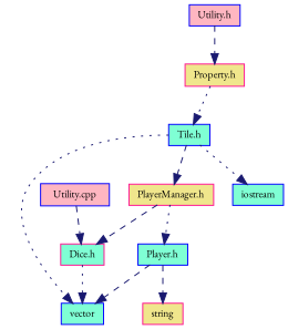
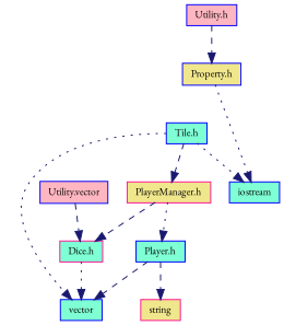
  digraph {
    fontname="EB Garamond"
    node [color=blue fillcolor=aquamarine fontname="EB Garamond" fontsize=10 shape=record style=filled]
    edge [color=midnightblue fontname="EB Garamond" fontsize=10 labelfontname=FreeSans labelfontsize=10 style=dashed]
-   n1 [fillcolor=lightpink fontcolor=black height=0.2 label="Utility.cpp" width=0.4]
+   n1 [fillcolor=lightpink fontcolor=black height=0.2 label="Utility.vector" width=0.4]
    n2 [color=deeppink height=0.2 label="Dice.h" width=0.4]
    n3 [fillcolor=lightpink height=0.2 label="Utility.h" width=0.4]
-   n4 [color=deeppink fillcolor=khaki height=0.2 label="Property.h" width=0.4]
+   n4 [fillcolor=khaki height=0.2 label="Property.h" width=0.4]
    n5 [height=0.2 label=vector width=0.4]
    n6 [height=0.2 label="Tile.h" width=0.4]
    n7 [height=0.2 label=iostream width=0.4]
    n8 [color=deeppink fillcolor=khaki height=0.2 label="PlayerManager.h" width=0.4]
    n9 [height=0.2 label="Player.h" width=0.4]
    n10 [color=deeppink fillcolor=khaki height=0.2 label=string width=0.4]
    n1 -> n2
    n2 -> n5 [style=dotted]
    n3 -> n4
-   n4 -> n6 [style=dotted]
+   n4 -> n7 [style=dotted]
    n6 -> n5 [style=dotted]
    n6 -> n7 [style=dotted]
    n6 -> n8
    n8 -> n2
    n8 -> n9 [style=dotted]
    n9 -> n5
    n9 -> n10
  }
